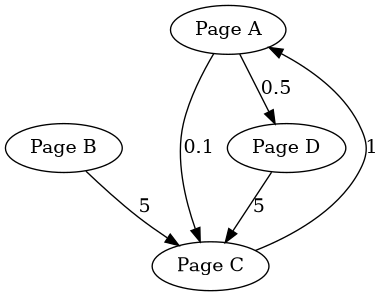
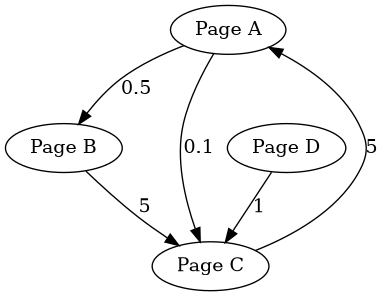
  digraph {
    "Page A"
    "Page B"
    "Page C"
    "Page D"
-   "Page A" -> "Page D" [label=0.5]
+   "Page A" -> "Page B" [label=0.5]
    "Page A" -> "Page C" [label=0.1]
    "Page B" -> "Page C" [label=5]
-   "Page C" -> "Page A" [label=1]
-   "Page D" -> "Page C" [label=5]
+   "Page C" -> "Page A" [label=5]
+   "Page D" -> "Page C" [label=1]
  }
